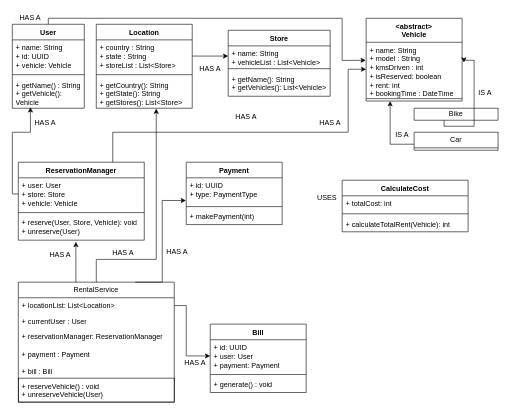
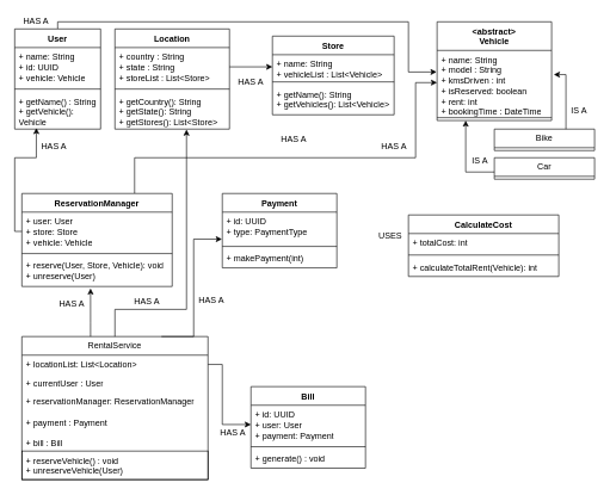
  <mxCell id="0" />
  <mxCell id="1" parent="0" />
  <mxCell id="2" value="&amp;lt;abstract&amp;gt;&lt;br&gt;Vehicle" style="swimlane;fontStyle=1;align=center;verticalAlign=top;childLayout=stackLayout;horizontal=1;startSize=40;horizontalStack=0;resizeParent=1;resizeParentMax=0;resizeLast=0;collapsible=1;marginBottom=0;whiteSpace=wrap;html=1;" vertex="1" parent="1"><mxGeometry x="610" y="30" width="160" height="138" as="geometry" /></mxCell>
  <mxCell id="3" value="+ name: String&lt;br style=&quot;border-color: var(--border-color);&quot;&gt;+ model : String&lt;br style=&quot;border-color: var(--border-color);&quot;&gt;+ kmsDriven : int&lt;br&gt;+ isReserved: boolean&lt;br&gt;+ rent: int&lt;br&gt;+ bookingTime : DateTime" style="text;strokeColor=none;fillColor=none;align=left;verticalAlign=top;spacingLeft=4;spacingRight=4;overflow=hidden;rotatable=0;points=[[0,0.5],[1,0.5]];portConstraint=eastwest;whiteSpace=wrap;html=1;" vertex="1" parent="2"><mxGeometry y="40" width="160" height="90" as="geometry" /></mxCell>
  <mxCell id="4" value="" style="line;strokeWidth=1;fillColor=none;align=left;verticalAlign=middle;spacingTop=-1;spacingLeft=3;spacingRight=3;rotatable=0;labelPosition=right;points=[];portConstraint=eastwest;strokeColor=inherit;" vertex="1" parent="2"><mxGeometry y="130" width="160" height="8" as="geometry" /></mxCell>
  <mxCell id="5" style="edgeStyle=orthogonalEdgeStyle;rounded=0;orthogonalLoop=1;jettySize=auto;html=1;entryX=0.25;entryY=1;entryDx=0;entryDy=0;" edge="1" parent="1" source="6" target="2"><mxGeometry relative="1" as="geometry"><mxPoint x="666.16" y="180.33" as="targetPoint" /><Array as="points"><mxPoint x="650" y="240" /></Array></mxGeometry></mxCell>
  <mxCell id="6" value="Car" style="swimlane;fontStyle=0;childLayout=stackLayout;horizontal=1;startSize=26;fillColor=none;horizontalStack=0;resizeParent=1;resizeParentMax=0;resizeLast=0;collapsible=1;marginBottom=0;whiteSpace=wrap;html=1;" vertex="1" parent="1"><mxGeometry x="690" y="220" width="140" height="30" as="geometry" /></mxCell>
- <mxCell id="7" value="Bike" style="swimlane;fontStyle=0;childLayout=stackLayout;horizontal=1;startSize=26;fillColor=none;horizontalStack=0;resizeParent=1;resizeParentMax=0;resizeLast=0;collapsible=1;marginBottom=0;whiteSpace=wrap;html=1;" vertex="1" parent="1"><mxGeometry x="690" y="180" width="140" height="20" as="geometry" /></mxCell>
+ <mxCell id="7" value="Bike" style="swimlane;fontStyle=0;childLayout=stackLayout;horizontal=1;startSize=26;fillColor=none;horizontalStack=0;resizeParent=1;resizeParentMax=0;resizeLast=0;collapsible=1;marginBottom=0;whiteSpace=wrap;html=1;" vertex="1" parent="1"><mxGeometry x="690" y="180" width="140" height="30" as="geometry" /></mxCell>
  <mxCell id="8" style="edgeStyle=orthogonalEdgeStyle;rounded=0;orthogonalLoop=1;jettySize=auto;html=1;entryX=1.019;entryY=0.375;entryDx=0;entryDy=0;entryPerimeter=0;" edge="1" parent="1" source="7" target="3"><mxGeometry relative="1" as="geometry"><Array as="points"><mxPoint x="740" y="210" /><mxPoint x="790" y="210" /><mxPoint x="790" y="100" /></Array></mxGeometry></mxCell>
  <mxCell id="9" value="IS A" style="text;html=1;strokeColor=none;fillColor=none;align=center;verticalAlign=middle;whiteSpace=wrap;rounded=0;" vertex="1" parent="1"><mxGeometry x="787" y="140" width="43" height="30" as="geometry" /></mxCell>
  <mxCell id="10" style="edgeStyle=orthogonalEdgeStyle;rounded=0;orthogonalLoop=1;jettySize=auto;html=1;entryX=-0.004;entryY=0.335;entryDx=0;entryDy=0;entryPerimeter=0;" edge="1" parent="1" source="11" target="3"><mxGeometry relative="1" as="geometry"><mxPoint x="600" y="100" as="targetPoint" /><Array as="points"><mxPoint x="80" y="30" /><mxPoint x="570" y="30" /><mxPoint x="570" y="100" /></Array></mxGeometry></mxCell>
  <mxCell id="11" value="User" style="swimlane;fontStyle=1;align=center;verticalAlign=top;childLayout=stackLayout;horizontal=1;startSize=26;horizontalStack=0;resizeParent=1;resizeParentMax=0;resizeLast=0;collapsible=1;marginBottom=0;whiteSpace=wrap;html=1;" vertex="1" parent="1"><mxGeometry x="20" y="40" width="120" height="140" as="geometry" /></mxCell>
  <mxCell id="12" value="+ name: String&lt;br&gt;+ id: UUID&lt;br&gt;+ vehicle: Vehicle" style="text;strokeColor=none;fillColor=none;align=left;verticalAlign=top;spacingLeft=4;spacingRight=4;overflow=hidden;rotatable=0;points=[[0,0.5],[1,0.5]];portConstraint=eastwest;whiteSpace=wrap;html=1;" vertex="1" parent="11"><mxGeometry y="26" width="120" height="54" as="geometry" /></mxCell>
  <mxCell id="13" value="" style="line;strokeWidth=1;fillColor=none;align=left;verticalAlign=middle;spacingTop=-1;spacingLeft=3;spacingRight=3;rotatable=0;labelPosition=right;points=[];portConstraint=eastwest;strokeColor=inherit;" vertex="1" parent="11"><mxGeometry y="80" width="120" height="8" as="geometry" /></mxCell>
  <mxCell id="14" value="+ getName() : String&lt;br&gt;+ getVehicle(): Vehicle" style="text;strokeColor=none;fillColor=none;align=left;verticalAlign=top;spacingLeft=4;spacingRight=4;overflow=hidden;rotatable=0;points=[[0,0.5],[1,0.5]];portConstraint=eastwest;whiteSpace=wrap;html=1;" vertex="1" parent="11"><mxGeometry y="88" width="120" height="52" as="geometry" /></mxCell>
  <mxCell id="15" value="Location" style="swimlane;fontStyle=1;align=center;verticalAlign=top;childLayout=stackLayout;horizontal=1;startSize=26;horizontalStack=0;resizeParent=1;resizeParentMax=0;resizeLast=0;collapsible=1;marginBottom=0;whiteSpace=wrap;html=1;" vertex="1" parent="1"><mxGeometry x="160" y="40" width="160" height="140" as="geometry" /></mxCell>
  <mxCell id="16" value="+ country : String&lt;br&gt;+ state : String&lt;br&gt;+ storeList : List&amp;lt;Store&amp;gt;" style="text;strokeColor=none;fillColor=none;align=left;verticalAlign=top;spacingLeft=4;spacingRight=4;overflow=hidden;rotatable=0;points=[[0,0.5],[1,0.5]];portConstraint=eastwest;whiteSpace=wrap;html=1;" vertex="1" parent="15"><mxGeometry y="26" width="160" height="54" as="geometry" /></mxCell>
  <mxCell id="17" value="" style="line;strokeWidth=1;fillColor=none;align=left;verticalAlign=middle;spacingTop=-1;spacingLeft=3;spacingRight=3;rotatable=0;labelPosition=right;points=[];portConstraint=eastwest;strokeColor=inherit;" vertex="1" parent="15"><mxGeometry y="80" width="160" height="8" as="geometry" /></mxCell>
  <mxCell id="18" value="+ getCountry(): String&lt;br&gt;+ getState(): String&lt;br&gt;+ getStores(): List&amp;lt;Store&amp;gt;" style="text;strokeColor=none;fillColor=none;align=left;verticalAlign=top;spacingLeft=4;spacingRight=4;overflow=hidden;rotatable=0;points=[[0,0.5],[1,0.5]];portConstraint=eastwest;whiteSpace=wrap;html=1;" vertex="1" parent="15"><mxGeometry y="88" width="160" height="52" as="geometry" /></mxCell>
  <mxCell id="19" value="Store" style="swimlane;fontStyle=1;align=center;verticalAlign=top;childLayout=stackLayout;horizontal=1;startSize=26;horizontalStack=0;resizeParent=1;resizeParentMax=0;resizeLast=0;collapsible=1;marginBottom=0;whiteSpace=wrap;html=1;" vertex="1" parent="1"><mxGeometry x="380" y="50" width="170" height="110" as="geometry" /></mxCell>
  <mxCell id="20" value="+ name: String&lt;br&gt;+ vehicleList : List&amp;lt;Vehicle&amp;gt;" style="text;strokeColor=none;fillColor=none;align=left;verticalAlign=top;spacingLeft=4;spacingRight=4;overflow=hidden;rotatable=0;points=[[0,0.5],[1,0.5]];portConstraint=eastwest;whiteSpace=wrap;html=1;" vertex="1" parent="19"><mxGeometry y="26" width="170" height="34" as="geometry" /></mxCell>
  <mxCell id="21" value="" style="line;strokeWidth=1;fillColor=none;align=left;verticalAlign=middle;spacingTop=-1;spacingLeft=3;spacingRight=3;rotatable=0;labelPosition=right;points=[];portConstraint=eastwest;strokeColor=inherit;" vertex="1" parent="19"><mxGeometry y="60" width="170" height="8" as="geometry" /></mxCell>
  <mxCell id="22" value="+ getName(): String&lt;br&gt;+ getVehicles(): List&amp;lt;Vehicle&amp;gt;" style="text;strokeColor=none;fillColor=none;align=left;verticalAlign=top;spacingLeft=4;spacingRight=4;overflow=hidden;rotatable=0;points=[[0,0.5],[1,0.5]];portConstraint=eastwest;whiteSpace=wrap;html=1;" vertex="1" parent="19"><mxGeometry y="68" width="170" height="42" as="geometry" /></mxCell>
  <mxCell id="23" value="HAS A" style="text;html=1;strokeColor=none;fillColor=none;align=center;verticalAlign=middle;whiteSpace=wrap;rounded=0;" vertex="1" parent="1"><mxGeometry x="320" y="100" width="60" height="30" as="geometry" /></mxCell>
  <mxCell id="24" style="edgeStyle=orthogonalEdgeStyle;rounded=0;orthogonalLoop=1;jettySize=auto;html=1;entryX=0;entryY=0.5;entryDx=0;entryDy=0;" edge="1" parent="1" source="16" target="20"><mxGeometry relative="1" as="geometry" /></mxCell>
  <mxCell id="25" style="edgeStyle=orthogonalEdgeStyle;rounded=0;orthogonalLoop=1;jettySize=auto;html=1;exitX=0.75;exitY=0;exitDx=0;exitDy=0;entryX=0;entryY=0.5;entryDx=0;entryDy=0;" edge="1" parent="1" source="26" target="3"><mxGeometry relative="1" as="geometry"><Array as="points"><mxPoint x="188" y="220" /><mxPoint x="580" y="220" /><mxPoint x="580" y="115" /></Array></mxGeometry></mxCell>
  <mxCell id="26" value="ReservationManager" style="swimlane;fontStyle=1;align=center;verticalAlign=top;childLayout=stackLayout;horizontal=1;startSize=26;horizontalStack=0;resizeParent=1;resizeParentMax=0;resizeLast=0;collapsible=1;marginBottom=0;whiteSpace=wrap;html=1;" vertex="1" parent="1"><mxGeometry x="30" y="270" width="210" height="130" as="geometry" /></mxCell>
  <mxCell id="27" value="+ user: User&lt;br&gt;+ store: Store&lt;br&gt;+ vehicle: Vehicle" style="text;strokeColor=none;fillColor=none;align=left;verticalAlign=top;spacingLeft=4;spacingRight=4;overflow=hidden;rotatable=0;points=[[0,0.5],[1,0.5]];portConstraint=eastwest;whiteSpace=wrap;html=1;" vertex="1" parent="26"><mxGeometry y="26" width="210" height="54" as="geometry" /></mxCell>
  <mxCell id="28" value="" style="line;strokeWidth=1;fillColor=none;align=left;verticalAlign=middle;spacingTop=-1;spacingLeft=3;spacingRight=3;rotatable=0;labelPosition=right;points=[];portConstraint=eastwest;strokeColor=inherit;" vertex="1" parent="26"><mxGeometry y="80" width="210" height="8" as="geometry" /></mxCell>
  <mxCell id="29" value="+ reserve(User, Store, Vehicle): void&lt;br&gt;+ unreserve(User)" style="text;strokeColor=none;fillColor=none;align=left;verticalAlign=top;spacingLeft=4;spacingRight=4;overflow=hidden;rotatable=0;points=[[0,0.5],[1,0.5]];portConstraint=eastwest;whiteSpace=wrap;html=1;" vertex="1" parent="26"><mxGeometry y="88" width="210" height="42" as="geometry" /></mxCell>
  <mxCell id="30" style="edgeStyle=orthogonalEdgeStyle;rounded=0;orthogonalLoop=1;jettySize=auto;html=1;entryX=0.252;entryY=0.969;entryDx=0;entryDy=0;entryPerimeter=0;" edge="1" parent="1" source="27" target="14"><mxGeometry relative="1" as="geometry"><mxPoint x="50" y="160" as="targetPoint" /><Array as="points"><mxPoint x="20" y="323" /><mxPoint x="20" y="220" /><mxPoint x="50" y="220" /></Array></mxGeometry></mxCell>
  <mxCell id="31" value="HAS A" style="text;html=1;strokeColor=none;fillColor=none;align=center;verticalAlign=middle;whiteSpace=wrap;rounded=0;" vertex="1" parent="1"><mxGeometry x="50" y="190" width="50" height="30" as="geometry" /></mxCell>
  <mxCell id="32" value="HAS A" style="text;html=1;strokeColor=none;fillColor=none;align=center;verticalAlign=middle;whiteSpace=wrap;rounded=0;" vertex="1" parent="1"><mxGeometry x="380" y="180" width="60" height="30" as="geometry" /></mxCell>
  <mxCell id="33" value="HAS A" style="text;html=1;strokeColor=none;fillColor=none;align=center;verticalAlign=middle;whiteSpace=wrap;rounded=0;" vertex="1" parent="1"><mxGeometry x="520" y="190" width="60" height="30" as="geometry" /></mxCell>
  <mxCell id="34" value="IS A" style="text;html=1;strokeColor=none;fillColor=none;align=center;verticalAlign=middle;whiteSpace=wrap;rounded=0;" vertex="1" parent="1"><mxGeometry x="640" y="210" width="60" height="30" as="geometry" /></mxCell>
  <mxCell id="35" style="edgeStyle=orthogonalEdgeStyle;rounded=0;orthogonalLoop=1;jettySize=auto;html=1;exitX=0.75;exitY=0;exitDx=0;exitDy=0;entryX=-0.003;entryY=0.86;entryDx=0;entryDy=0;entryPerimeter=0;" edge="1" parent="1" source="36" target="44"><mxGeometry relative="1" as="geometry"><Array as="points"><mxPoint x="270" y="470" /><mxPoint x="270" y="334" /></Array></mxGeometry></mxCell>
  <mxCell id="36" value="RentalService" style="swimlane;fontStyle=0;childLayout=stackLayout;horizontal=1;startSize=26;fillColor=none;horizontalStack=0;resizeParent=1;resizeParentMax=0;resizeLast=0;collapsible=1;marginBottom=0;whiteSpace=wrap;html=1;" vertex="1" parent="1"><mxGeometry x="30" y="470" width="260" height="200" as="geometry" /></mxCell>
  <mxCell id="37" value="+ locationList: List&amp;lt;Location&amp;gt;" style="text;strokeColor=none;fillColor=none;align=left;verticalAlign=top;spacingLeft=4;spacingRight=4;overflow=hidden;rotatable=0;points=[[0,0.5],[1,0.5]];portConstraint=eastwest;whiteSpace=wrap;html=1;" vertex="1" parent="36"><mxGeometry y="26" width="260" height="26" as="geometry" /></mxCell>
  <mxCell id="38" value="+ currentUser : User" style="text;strokeColor=none;fillColor=none;align=left;verticalAlign=top;spacingLeft=4;spacingRight=4;overflow=hidden;rotatable=0;points=[[0,0.5],[1,0.5]];portConstraint=eastwest;whiteSpace=wrap;html=1;" vertex="1" parent="36"><mxGeometry y="52" width="260" height="26" as="geometry" /></mxCell>
  <mxCell id="39" value="+ reservationManager: ReservationManager&lt;br&gt;&lt;br&gt;+ payment : Payment&lt;br&gt;&lt;br&gt;+ bill : Bill" style="text;strokeColor=none;fillColor=none;align=left;verticalAlign=top;spacingLeft=4;spacingRight=4;overflow=hidden;rotatable=0;points=[[0,0.5],[1,0.5]];portConstraint=eastwest;whiteSpace=wrap;html=1;" vertex="1" parent="36"><mxGeometry y="78" width="260" height="82" as="geometry" /></mxCell>
  <mxCell id="40" value="+ reserveVehicle() : void&lt;br&gt;+ unreserveVehicle(User)" style="text;strokeColor=default;fillColor=none;align=left;verticalAlign=top;spacingLeft=4;spacingRight=4;overflow=hidden;rotatable=0;points=[[0,0.5],[1,0.5]];portConstraint=eastwest;whiteSpace=wrap;html=1;" vertex="1" parent="36"><mxGeometry y="160" width="260" height="40" as="geometry" /></mxCell>
  <mxCell id="41" style="edgeStyle=orthogonalEdgeStyle;rounded=0;orthogonalLoop=1;jettySize=auto;html=1;entryX=0.457;entryY=1.064;entryDx=0;entryDy=0;entryPerimeter=0;" edge="1" parent="1" source="36" target="29"><mxGeometry relative="1" as="geometry"><Array as="points"><mxPoint x="126" y="450" /><mxPoint x="126" y="450" /></Array></mxGeometry></mxCell>
  <mxCell id="42" value="HAS A" style="text;html=1;strokeColor=none;fillColor=none;align=center;verticalAlign=middle;whiteSpace=wrap;rounded=0;" vertex="1" parent="1"><mxGeometry x="70" y="410" width="60" height="30" as="geometry" /></mxCell>
  <mxCell id="43" value="Payment" style="swimlane;fontStyle=1;align=center;verticalAlign=top;childLayout=stackLayout;horizontal=1;startSize=26;horizontalStack=0;resizeParent=1;resizeParentMax=0;resizeLast=0;collapsible=1;marginBottom=0;whiteSpace=wrap;html=1;" vertex="1" parent="1"><mxGeometry x="310" y="270" width="160" height="104" as="geometry" /></mxCell>
  <mxCell id="44" value="+ id: UUID&lt;br&gt;+ type: PaymentType&lt;br&gt;" style="text;strokeColor=none;fillColor=none;align=left;verticalAlign=top;spacingLeft=4;spacingRight=4;overflow=hidden;rotatable=0;points=[[0,0.5],[1,0.5]];portConstraint=eastwest;whiteSpace=wrap;html=1;" vertex="1" parent="43"><mxGeometry y="26" width="160" height="44" as="geometry" /></mxCell>
  <mxCell id="45" value="" style="line;strokeWidth=1;fillColor=none;align=left;verticalAlign=middle;spacingTop=-1;spacingLeft=3;spacingRight=3;rotatable=0;labelPosition=right;points=[];portConstraint=eastwest;strokeColor=inherit;" vertex="1" parent="43"><mxGeometry y="70" width="160" height="8" as="geometry" /></mxCell>
  <mxCell id="46" value="+ makePayment(int)" style="text;strokeColor=none;fillColor=none;align=left;verticalAlign=top;spacingLeft=4;spacingRight=4;overflow=hidden;rotatable=0;points=[[0,0.5],[1,0.5]];portConstraint=eastwest;whiteSpace=wrap;html=1;" vertex="1" parent="43"><mxGeometry y="78" width="160" height="26" as="geometry" /></mxCell>
  <mxCell id="47" value="Bill" style="swimlane;fontStyle=1;align=center;verticalAlign=top;childLayout=stackLayout;horizontal=1;startSize=26;horizontalStack=0;resizeParent=1;resizeParentMax=0;resizeLast=0;collapsible=1;marginBottom=0;whiteSpace=wrap;html=1;" vertex="1" parent="1"><mxGeometry x="350" y="540" width="160" height="114" as="geometry" /></mxCell>
  <mxCell id="48" value="+ id: UUID&lt;br&gt;+ user: User&lt;br&gt;+ payment: Payment" style="text;strokeColor=none;fillColor=none;align=left;verticalAlign=top;spacingLeft=4;spacingRight=4;overflow=hidden;rotatable=0;points=[[0,0.5],[1,0.5]];portConstraint=eastwest;whiteSpace=wrap;html=1;" vertex="1" parent="47"><mxGeometry y="26" width="160" height="54" as="geometry" /></mxCell>
  <mxCell id="49" value="" style="line;strokeWidth=1;fillColor=none;align=left;verticalAlign=middle;spacingTop=-1;spacingLeft=3;spacingRight=3;rotatable=0;labelPosition=right;points=[];portConstraint=eastwest;strokeColor=inherit;" vertex="1" parent="47"><mxGeometry y="80" width="160" height="8" as="geometry" /></mxCell>
  <mxCell id="50" value="+ generate() : void" style="text;strokeColor=none;fillColor=none;align=left;verticalAlign=top;spacingLeft=4;spacingRight=4;overflow=hidden;rotatable=0;points=[[0,0.5],[1,0.5]];portConstraint=eastwest;whiteSpace=wrap;html=1;" vertex="1" parent="47"><mxGeometry y="88" width="160" height="26" as="geometry" /></mxCell>
  <mxCell id="51" value="HAS A" style="text;html=1;strokeColor=none;fillColor=none;align=center;verticalAlign=middle;whiteSpace=wrap;rounded=0;" vertex="1" parent="1"><mxGeometry x="270" y="410" width="50" height="20" as="geometry" /></mxCell>
  <mxCell id="52" style="edgeStyle=orthogonalEdgeStyle;rounded=0;orthogonalLoop=1;jettySize=auto;html=1;exitX=1;exitY=0.5;exitDx=0;exitDy=0;entryX=0;entryY=0.5;entryDx=0;entryDy=0;" edge="1" parent="1" source="37" target="48"><mxGeometry relative="1" as="geometry"><Array as="points"><mxPoint x="310" y="509" /><mxPoint x="310" y="593" /></Array></mxGeometry></mxCell>
  <mxCell id="53" value="HAS A" style="text;html=1;strokeColor=none;fillColor=none;align=center;verticalAlign=middle;whiteSpace=wrap;rounded=0;" vertex="1" parent="1"><mxGeometry x="300" y="595" width="50" height="20" as="geometry" /></mxCell>
  <mxCell id="54" value="HAS A" style="text;html=1;strokeColor=none;fillColor=none;align=center;verticalAlign=middle;whiteSpace=wrap;rounded=0;" vertex="1" parent="1"><mxGeometry x="30" width="40" height="20" as="geometry" y="20" /></mxCell>
  <mxCell id="55" style="edgeStyle=orthogonalEdgeStyle;rounded=0;orthogonalLoop=1;jettySize=auto;html=1;entryX=0.625;entryY=1.012;entryDx=0;entryDy=0;entryPerimeter=0;" edge="1" parent="1" target="18"><mxGeometry relative="1" as="geometry"><mxPoint x="160" y="470" as="sourcePoint" /><mxPoint x="261.76" y="192.39" as="targetPoint" /><Array as="points"><mxPoint x="160" y="432" /><mxPoint x="260" y="432" /></Array></mxGeometry></mxCell>
  <mxCell id="56" value="HAS A" style="text;html=1;strokeColor=none;fillColor=none;align=center;verticalAlign=middle;whiteSpace=wrap;rounded=0;" vertex="1" parent="1"><mxGeometry x="180" y="412" width="50" height="20" as="geometry" /></mxCell>
  <mxCell id="57" value="CalculateCost" style="swimlane;fontStyle=1;align=center;verticalAlign=top;childLayout=stackLayout;horizontal=1;startSize=26;horizontalStack=0;resizeParent=1;resizeParentMax=0;resizeLast=0;collapsible=1;marginBottom=0;whiteSpace=wrap;html=1;" vertex="1" parent="1"><mxGeometry x="570" y="300" width="210" height="86" as="geometry" /></mxCell>
  <mxCell id="58" value="+ totalCost: int" style="text;strokeColor=none;fillColor=none;align=left;verticalAlign=top;spacingLeft=4;spacingRight=4;overflow=hidden;rotatable=0;points=[[0,0.5],[1,0.5]];portConstraint=eastwest;whiteSpace=wrap;html=1;" vertex="1" parent="57"><mxGeometry y="26" width="210" height="26" as="geometry" /></mxCell>
  <mxCell id="59" value="" style="line;strokeWidth=1;fillColor=none;align=left;verticalAlign=middle;spacingTop=-1;spacingLeft=3;spacingRight=3;rotatable=0;labelPosition=right;points=[];portConstraint=eastwest;strokeColor=inherit;" vertex="1" parent="57"><mxGeometry y="52" width="210" height="8" as="geometry" /></mxCell>
  <mxCell id="60" value="+ calculateTotalRent(Vehicle): int" style="text;strokeColor=none;fillColor=none;align=left;verticalAlign=top;spacingLeft=4;spacingRight=4;overflow=hidden;rotatable=0;points=[[0,0.5],[1,0.5]];portConstraint=eastwest;whiteSpace=wrap;html=1;" vertex="1" parent="57"><mxGeometry y="60" width="210" height="26" as="geometry" /></mxCell>
  <mxCell id="61" value="USES" style="text;html=1;strokeColor=none;fillColor=none;align=center;verticalAlign=middle;whiteSpace=wrap;rounded=0;" vertex="1" parent="1"><mxGeometry x="520" y="320" width="50" height="20" as="geometry" /></mxCell>
